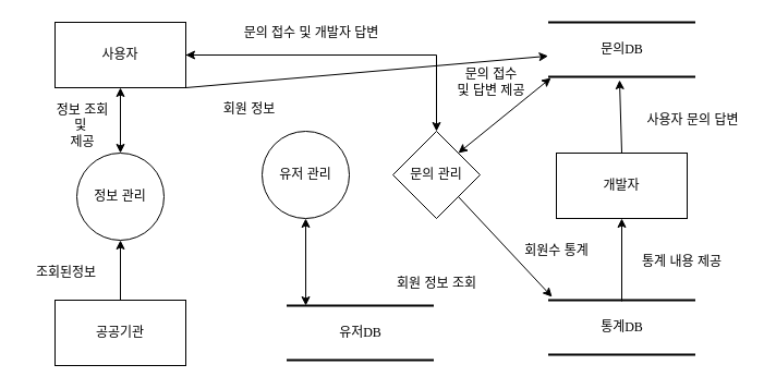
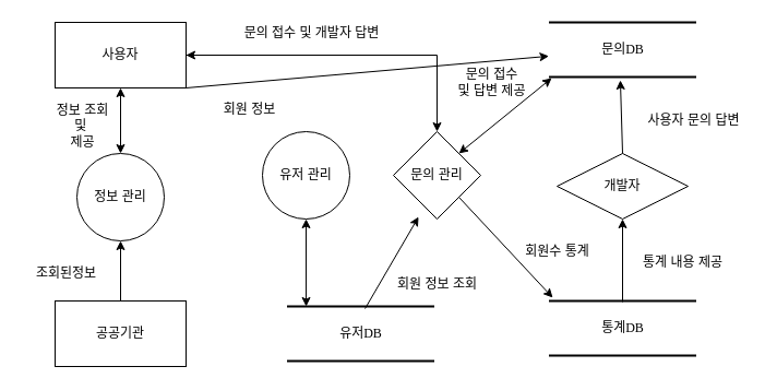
  <mxCell id="0" />
  <mxCell id="1" parent="0" />
  <mxCell id="2" value="유저DB" style="html=1;rounded=0;shadow=0;comic=0;labelBackgroundColor=none;strokeWidth=2;fontFamily=Verdana;fontSize=12;align=center;shape=mxgraph.ios7ui.horLines;" parent="1" vertex="1"><mxGeometry x="262.5" y="280" width="135" height="50" as="geometry" /></mxCell>
  <mxCell id="3" value="문의DB" style="html=1;rounded=0;shadow=0;comic=0;labelBackgroundColor=none;strokeWidth=2;fontFamily=Verdana;fontSize=12;align=center;shape=mxgraph.ios7ui.horLines;" parent="1" vertex="1"><mxGeometry x="502.5" y="20" width="135" height="50" as="geometry" /></mxCell>
  <mxCell id="4" value="통계DB" style="html=1;rounded=0;shadow=0;comic=0;labelBackgroundColor=none;strokeWidth=2;fontFamily=Verdana;fontSize=12;align=center;shape=mxgraph.ios7ui.horLines;" parent="1" vertex="1"><mxGeometry x="502.5" y="275" width="135" height="50" as="geometry" /></mxCell>
  <mxCell id="5" value="문의 관리" style="rhombus;whiteSpace=wrap;html=1;aspect=fixed;" parent="1" vertex="1"><mxGeometry x="360" y="120" width="80" height="80" as="geometry" /></mxCell>
  <mxCell id="6" value="유저 관리" style="ellipse;whiteSpace=wrap;html=1;aspect=fixed;" parent="1" vertex="1"><mxGeometry x="240" y="120" width="80" height="80" as="geometry" /></mxCell>
  <mxCell id="7" value="정보 관리" style="ellipse;whiteSpace=wrap;html=1;aspect=fixed;" parent="1" vertex="1"><mxGeometry x="70" y="140" width="80" height="80" as="geometry" /></mxCell>
  <mxCell id="8" style="edgeStyle=orthogonalEdgeStyle;rounded=0;orthogonalLoop=1;jettySize=auto;html=1;exitX=1;exitY=0.5;exitDx=0;exitDy=0;entryX=0.5;entryY=0;entryDx=0;entryDy=0;" edge="1" parent="1" source="9" target="5"><mxGeometry relative="1" as="geometry" /></mxCell>
  <mxCell id="9" value="사용자" style="rounded=0;whiteSpace=wrap;html=1;" vertex="1" parent="1"><mxGeometry x="50" y="20" width="120" height="60" as="geometry" /></mxCell>
  <mxCell id="10" value="공공기관" style="rounded=0;whiteSpace=wrap;html=1;" vertex="1" parent="1"><mxGeometry x="50" y="275" width="120" height="60" as="geometry" /></mxCell>
- <mxCell id="11" value="개발자" style="rounded=0;whiteSpace=wrap;html=1;" vertex="1" parent="1"><mxGeometry x="510" y="140" width="120" height="60" as="geometry" /></mxCell>
+ <mxCell id="11" value="개발자" style="rhombus;whiteSpace=wrap;html=1;" vertex="1" parent="1"><mxGeometry x="510" y="140" width="120" height="60" as="geometry" /></mxCell>
  <mxCell id="12" value="" style="endArrow=classic;html=1;rounded=0;entryX=0.5;entryY=1;entryDx=0;entryDy=0;exitX=0.5;exitY=0;exitDx=0;exitDy=0;" edge="1" parent="1" source="10" target="7"><mxGeometry width="50" height="50" relative="1" as="geometry"><mxPoint x="490" y="260" as="sourcePoint" /><mxPoint x="540" y="210" as="targetPoint" /></mxGeometry></mxCell>
  <mxCell id="13" value="조회된정보" style="text;html=1;align=center;verticalAlign=middle;resizable=0;points=[];autosize=1;strokeColor=none;fillColor=none;" vertex="1" parent="1"><mxGeometry x="20" y="240" width="80" height="20" as="geometry" /></mxCell>
  <mxCell id="14" value="정보 조회&lt;br&gt;및&amp;nbsp;&lt;br&gt;제공" style="text;html=1;align=center;verticalAlign=middle;resizable=0;points=[];autosize=1;strokeColor=none;fillColor=none;" vertex="1" parent="1"><mxGeometry x="40" y="90" width="70" height="50" as="geometry" /></mxCell>
  <mxCell id="15" value="" style="endArrow=classic;startArrow=classic;html=1;rounded=0;exitX=0.5;exitY=0;exitDx=0;exitDy=0;entryX=0.5;entryY=1;entryDx=0;entryDy=0;" edge="1" parent="1" source="7" target="9"><mxGeometry width="50" height="50" relative="1" as="geometry"><mxPoint x="490" y="240" as="sourcePoint" /><mxPoint x="540" y="190" as="targetPoint" /></mxGeometry></mxCell>
  <mxCell id="16" value="회원수 통계" style="text;html=1;align=center;verticalAlign=middle;resizable=0;points=[];autosize=1;strokeColor=none;fillColor=none;" vertex="1" parent="1"><mxGeometry x="470" y="220" width="80" height="20" as="geometry" /></mxCell>
  <mxCell id="17" value="" style="endArrow=classic;html=1;rounded=0;entryX=0.5;entryY=1;entryDx=0;entryDy=0;exitX=0.5;exitY=0.02;exitDx=0;exitDy=0;exitPerimeter=0;" edge="1" parent="1" source="4" target="11"><mxGeometry width="50" height="50" relative="1" as="geometry"><mxPoint x="570" y="270" as="sourcePoint" /><mxPoint x="540" y="190" as="targetPoint" /></mxGeometry></mxCell>
  <mxCell id="18" value="통계 내용 제공" style="text;html=1;align=center;verticalAlign=middle;resizable=0;points=[];autosize=1;strokeColor=none;fillColor=none;" vertex="1" parent="1"><mxGeometry x="580" y="230" width="90" height="20" as="geometry" /></mxCell>
  <mxCell id="19" value="회원 정보 조회" style="text;html=1;align=center;verticalAlign=middle;resizable=0;points=[];autosize=1;strokeColor=none;fillColor=none;" vertex="1" parent="1"><mxGeometry x="355" y="250" width="90" height="20" as="geometry" /></mxCell>
  <mxCell id="20" value="문의 접수 및 개발자 답변" style="text;html=1;align=center;verticalAlign=middle;resizable=0;points=[];autosize=1;strokeColor=none;fillColor=none;" vertex="1" parent="1"><mxGeometry x="210" y="20" width="150" height="20" as="geometry" /></mxCell>
  <mxCell id="21" value="" style="endArrow=classic;html=1;rounded=0;exitX=1;exitY=1;exitDx=0;exitDy=0;entryX=0.026;entryY=-0.06;entryDx=0;entryDy=0;entryPerimeter=0;" edge="1" parent="1" source="5" target="4"><mxGeometry width="50" height="50" relative="1" as="geometry"><mxPoint x="490" y="240" as="sourcePoint" /><mxPoint x="540" y="190" as="targetPoint" /></mxGeometry></mxCell>
+ <mxCell id="22" value="" style="endArrow=classic;html=1;rounded=0;entryX=0.288;entryY=0.975;entryDx=0;entryDy=0;entryPerimeter=0;exitX=0.53;exitY=0.04;exitDx=0;exitDy=0;exitPerimeter=0;" edge="1" parent="1" source="2" target="5"><mxGeometry width="50" height="50" relative="1" as="geometry"><mxPoint x="490" y="240" as="sourcePoint" /><mxPoint x="540" y="190" as="targetPoint" /></mxGeometry></mxCell>
  <mxCell id="23" value="" style="endArrow=classic;html=1;rounded=0;entryX=1;entryY=0.5;entryDx=0;entryDy=0;" edge="1" parent="1" target="9"><mxGeometry width="50" height="50" relative="1" as="geometry"><mxPoint x="260" y="50" as="sourcePoint" /><mxPoint x="540" y="190" as="targetPoint" /></mxGeometry></mxCell>
  <mxCell id="24" value="" style="endArrow=classic;startArrow=classic;html=1;rounded=0;entryX=0.019;entryY=1.02;entryDx=0;entryDy=0;entryPerimeter=0;exitX=1;exitY=0;exitDx=0;exitDy=0;" edge="1" parent="1" source="5" target="3"><mxGeometry width="50" height="50" relative="1" as="geometry"><mxPoint x="490" y="240" as="sourcePoint" /><mxPoint x="540" y="190" as="targetPoint" /></mxGeometry></mxCell>
  <mxCell id="25" value="" style="endArrow=classic;html=1;rounded=0;entryX=0.485;entryY=1.06;entryDx=0;entryDy=0;entryPerimeter=0;exitX=0.5;exitY=0;exitDx=0;exitDy=0;" edge="1" parent="1" source="11" target="3"><mxGeometry width="50" height="50" relative="1" as="geometry"><mxPoint x="490" y="240" as="sourcePoint" /><mxPoint x="540" y="190" as="targetPoint" /></mxGeometry></mxCell>
  <mxCell id="26" value="사용자 문의 답변" style="text;html=1;align=center;verticalAlign=middle;resizable=0;points=[];autosize=1;strokeColor=none;fillColor=none;" vertex="1" parent="1"><mxGeometry x="580" y="100" width="110" height="20" as="geometry" /></mxCell>
  <mxCell id="27" value="문의 접수 &lt;br&gt;및 답변 제공" style="text;html=1;align=center;verticalAlign=middle;resizable=0;points=[];autosize=1;strokeColor=none;fillColor=none;" vertex="1" parent="1"><mxGeometry x="410" y="60" width="80" height="30" as="geometry" /></mxCell>
  <mxCell id="28" value="" style="endArrow=classic;startArrow=classic;html=1;rounded=0;entryX=0.5;entryY=1;entryDx=0;entryDy=0;exitX=0.13;exitY=0;exitDx=0;exitDy=0;exitPerimeter=0;" edge="1" parent="1" source="2" target="6"><mxGeometry width="50" height="50" relative="1" as="geometry"><mxPoint x="490" y="230" as="sourcePoint" /><mxPoint x="540" y="180" as="targetPoint" /></mxGeometry></mxCell>
  <mxCell id="29" value="" style="endArrow=classic;html=1;rounded=0;exitX=1;exitY=1;exitDx=0;exitDy=0;" edge="1" parent="1" source="9" target="3"><mxGeometry width="50" height="50" relative="1" as="geometry"><mxPoint x="490" y="230" as="sourcePoint" /><mxPoint x="540" y="180" as="targetPoint" /></mxGeometry></mxCell>
  <mxCell id="30" value="회원 정보" style="text;html=1;align=center;verticalAlign=middle;resizable=0;points=[];autosize=1;strokeColor=none;fillColor=none;" vertex="1" parent="1"><mxGeometry x="192.5" y="90" width="70" height="20" as="geometry" /></mxCell>
